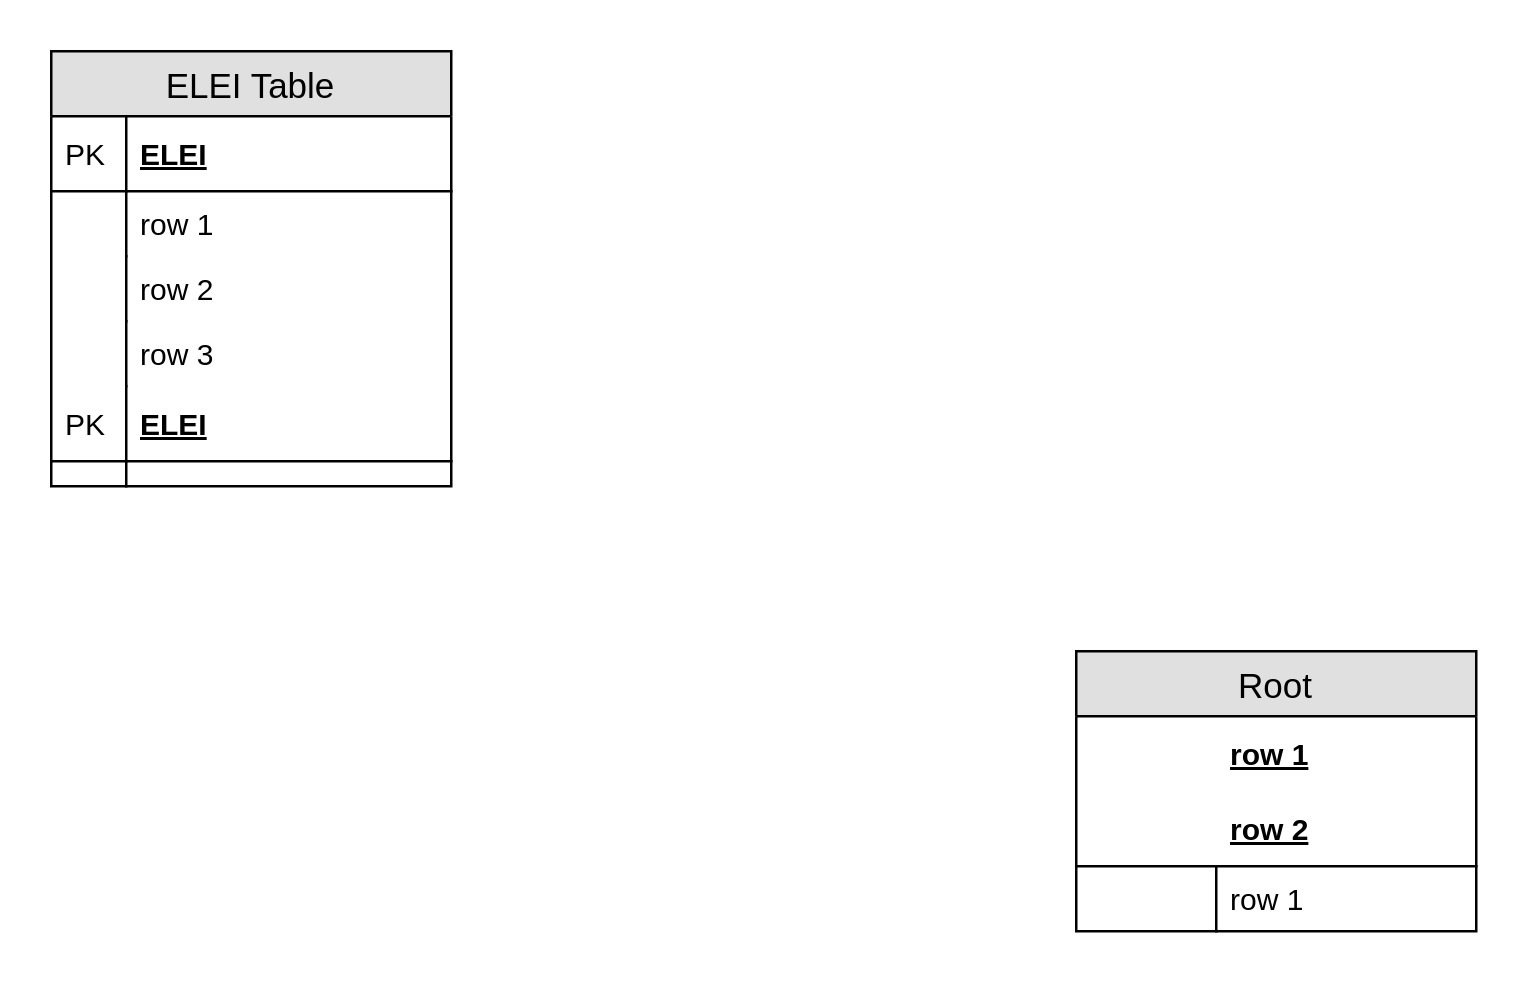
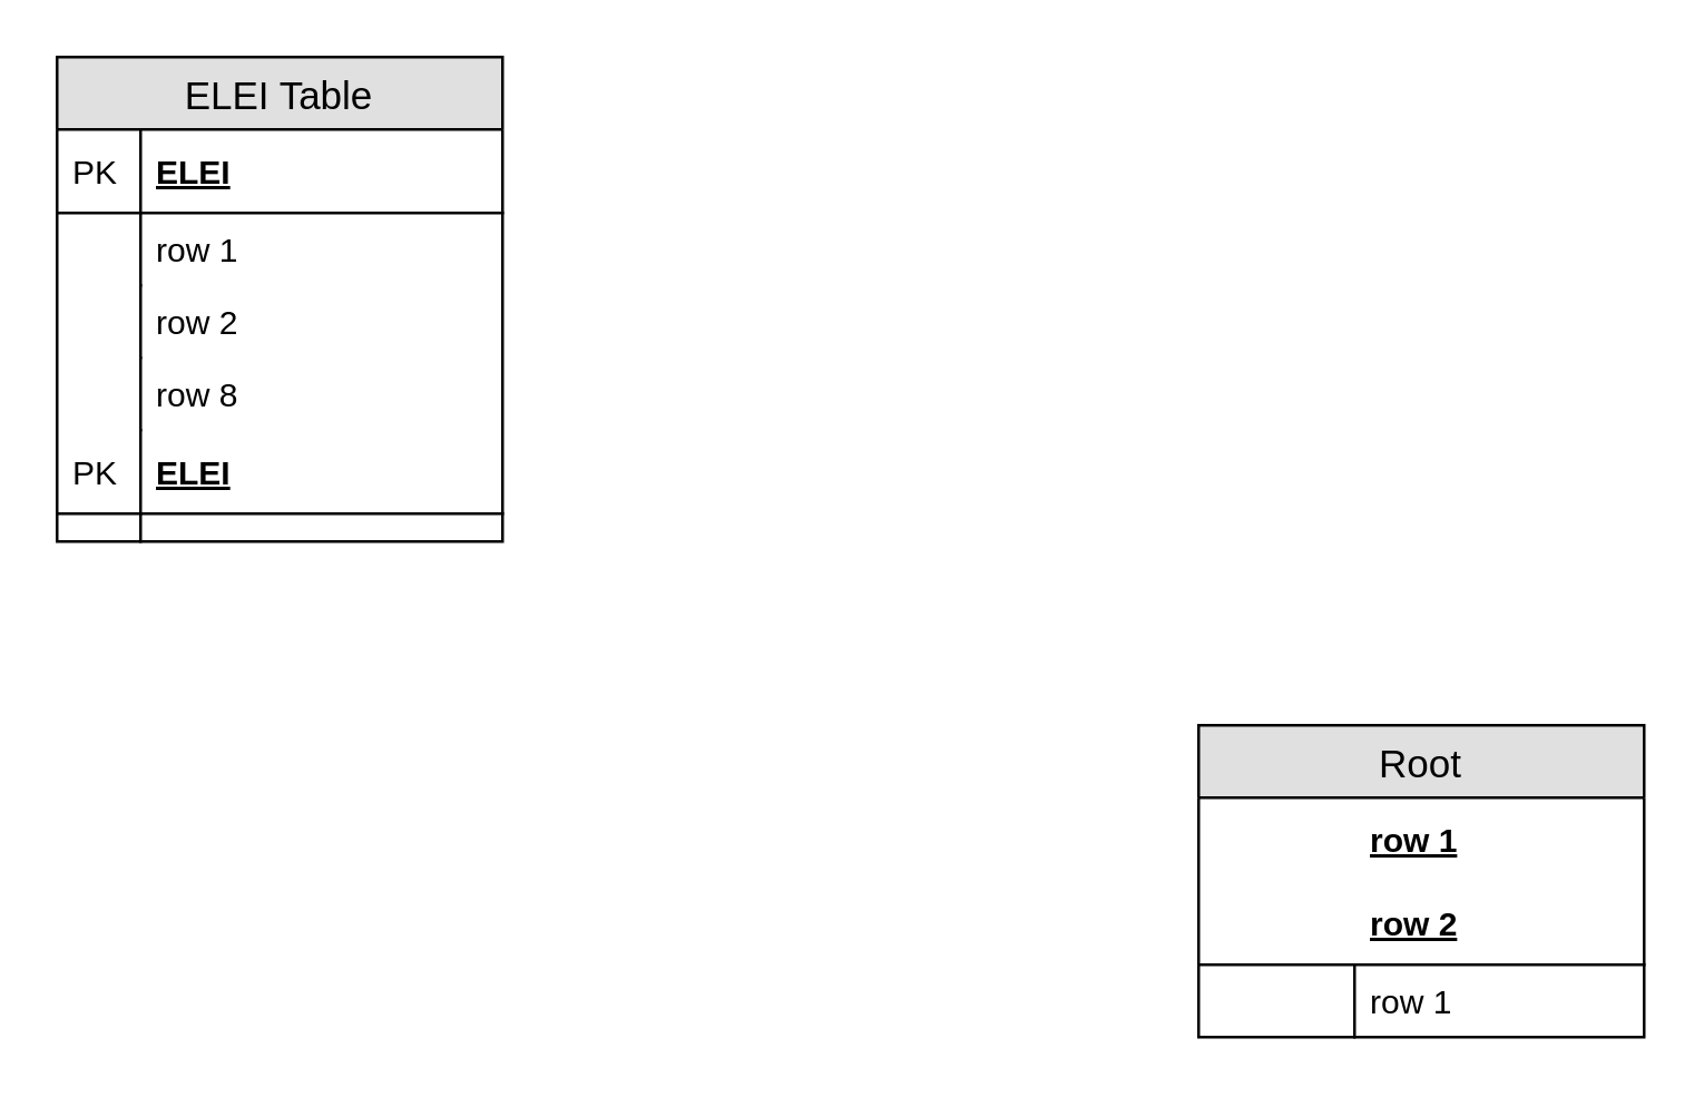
  <mxCell id="0" />
  <mxCell id="1" parent="0" />
  <mxCell id="2" value="ELEI Table" style="swimlane;fontStyle=0;childLayout=stackLayout;horizontal=1;startSize=26;fillColor=#e0e0e0;horizontalStack=0;resizeParent=1;resizeParentMax=0;resizeLast=0;collapsible=1;marginBottom=0;swimlaneFillColor=#ffffff;align=center;fontSize=14;" vertex="1" parent="1"><mxGeometry x="20" y="20" width="160" height="174" as="geometry" /></mxCell>
  <mxCell id="3" value="ELEI" style="shape=partialRectangle;top=0;left=0;right=0;bottom=1;align=left;verticalAlign=middle;fillColor=none;spacingLeft=34;spacingRight=4;overflow=hidden;rotatable=0;points=[[0,0.5],[1,0.5]];portConstraint=eastwest;dropTarget=0;fontStyle=5;fontSize=12;" vertex="1" parent="2"><mxGeometry y="26" width="160" height="30" as="geometry" /></mxCell>
  <mxCell id="4" value="PK" style="shape=partialRectangle;top=0;left=0;bottom=0;fillColor=none;align=left;verticalAlign=middle;spacingLeft=4;spacingRight=4;overflow=hidden;rotatable=0;points=[];portConstraint=eastwest;part=1;fontSize=12;" vertex="1" connectable="0" parent="3"><mxGeometry width="30" height="30" as="geometry" /></mxCell>
  <mxCell id="5" value="row 1" style="shape=partialRectangle;top=0;left=0;right=0;bottom=0;align=left;verticalAlign=top;fillColor=none;spacingLeft=34;spacingRight=4;overflow=hidden;rotatable=0;points=[[0,0.5],[1,0.5]];portConstraint=eastwest;dropTarget=0;fontSize=12;" vertex="1" parent="2"><mxGeometry y="56" width="160" height="26" as="geometry" /></mxCell>
  <mxCell id="6" value="" style="shape=partialRectangle;top=0;left=0;bottom=0;fillColor=none;align=left;verticalAlign=top;spacingLeft=4;spacingRight=4;overflow=hidden;rotatable=0;points=[];portConstraint=eastwest;part=1;fontSize=12;" vertex="1" connectable="0" parent="5"><mxGeometry width="30" height="26" as="geometry" /></mxCell>
  <mxCell id="7" value="row 2" style="shape=partialRectangle;top=0;left=0;right=0;bottom=0;align=left;verticalAlign=top;fillColor=none;spacingLeft=34;spacingRight=4;overflow=hidden;rotatable=0;points=[[0,0.5],[1,0.5]];portConstraint=eastwest;dropTarget=0;fontSize=12;" vertex="1" parent="2"><mxGeometry y="82" width="160" height="26" as="geometry" /></mxCell>
  <mxCell id="8" value="" style="shape=partialRectangle;top=0;left=0;bottom=0;fillColor=none;align=left;verticalAlign=top;spacingLeft=4;spacingRight=4;overflow=hidden;rotatable=0;points=[];portConstraint=eastwest;part=1;fontSize=12;" vertex="1" connectable="0" parent="7"><mxGeometry width="30" height="26" as="geometry" /></mxCell>
- <mxCell id="9" value="row 3" style="shape=partialRectangle;top=0;left=0;right=0;bottom=0;align=left;verticalAlign=top;fillColor=none;spacingLeft=34;spacingRight=4;overflow=hidden;rotatable=0;points=[[0,0.5],[1,0.5]];portConstraint=eastwest;dropTarget=0;fontSize=12;" vertex="1" parent="2"><mxGeometry y="108" width="160" height="26" as="geometry" /></mxCell>
+ <mxCell id="9" value="row 8" style="shape=partialRectangle;top=0;left=0;right=0;bottom=0;align=left;verticalAlign=top;fillColor=none;spacingLeft=34;spacingRight=4;overflow=hidden;rotatable=0;points=[[0,0.5],[1,0.5]];portConstraint=eastwest;dropTarget=0;fontSize=12;" vertex="1" parent="2"><mxGeometry y="108" width="160" height="26" as="geometry" /></mxCell>
  <mxCell id="10" value="" style="shape=partialRectangle;top=0;left=0;bottom=0;fillColor=none;align=left;verticalAlign=top;spacingLeft=4;spacingRight=4;overflow=hidden;rotatable=0;points=[];portConstraint=eastwest;part=1;fontSize=12;" vertex="1" connectable="0" parent="9"><mxGeometry width="30" height="26" as="geometry" /></mxCell>
  <mxCell id="11" value="ELEI" style="shape=partialRectangle;top=0;left=0;right=0;bottom=1;align=left;verticalAlign=middle;fillColor=none;spacingLeft=34;spacingRight=4;overflow=hidden;rotatable=0;points=[[0,0.5],[1,0.5]];portConstraint=eastwest;dropTarget=0;fontStyle=5;fontSize=12;" vertex="1" parent="2"><mxGeometry y="134" width="160" height="30" as="geometry" /></mxCell>
  <mxCell id="12" value="PK" style="shape=partialRectangle;top=0;left=0;bottom=0;fillColor=none;align=left;verticalAlign=middle;spacingLeft=4;spacingRight=4;overflow=hidden;rotatable=0;points=[];portConstraint=eastwest;part=1;fontSize=12;" vertex="1" connectable="0" parent="11"><mxGeometry width="30" height="30" as="geometry" /></mxCell>
  <mxCell id="13" value="" style="shape=partialRectangle;top=0;left=0;right=0;bottom=0;align=left;verticalAlign=top;fillColor=none;spacingLeft=34;spacingRight=4;overflow=hidden;rotatable=0;points=[[0,0.5],[1,0.5]];portConstraint=eastwest;dropTarget=0;fontSize=12;" vertex="1" parent="2"><mxGeometry y="164" width="160" height="10" as="geometry" /></mxCell>
  <mxCell id="14" value="" style="shape=partialRectangle;top=0;left=0;bottom=0;fillColor=none;align=left;verticalAlign=top;spacingLeft=4;spacingRight=4;overflow=hidden;rotatable=0;points=[];portConstraint=eastwest;part=1;fontSize=12;" vertex="1" connectable="0" parent="13"><mxGeometry width="30" height="10" as="geometry" /></mxCell>
  <mxCell id="15" value="Root" style="swimlane;fontStyle=0;childLayout=stackLayout;horizontal=1;startSize=26;fillColor=#e0e0e0;horizontalStack=0;resizeParent=1;resizeParentMax=0;resizeLast=0;collapsible=1;marginBottom=0;swimlaneFillColor=#ffffff;align=center;fontSize=14;" vertex="1" parent="1"><mxGeometry x="430" y="260" width="160" height="112" as="geometry" /></mxCell>
  <mxCell id="16" value="row 1" style="shape=partialRectangle;top=0;left=0;right=0;bottom=0;align=left;verticalAlign=middle;fillColor=none;spacingLeft=60;spacingRight=4;overflow=hidden;rotatable=0;points=[[0,0.5],[1,0.5]];portConstraint=eastwest;dropTarget=0;fontStyle=5;fontSize=12;" vertex="1" parent="15"><mxGeometry y="26" width="160" height="30" as="geometry" /></mxCell>
  <mxCell id="17" value="row 2" style="shape=partialRectangle;top=0;left=0;right=0;bottom=1;align=left;verticalAlign=middle;fillColor=none;spacingLeft=60;spacingRight=4;overflow=hidden;rotatable=0;points=[[0,0.5],[1,0.5]];portConstraint=eastwest;dropTarget=0;fontStyle=5;fontSize=12;" vertex="1" parent="15"><mxGeometry y="56" width="160" height="30" as="geometry" /></mxCell>
  <mxCell id="18" value="row 1" style="shape=partialRectangle;top=0;left=0;right=0;bottom=0;align=left;verticalAlign=top;fillColor=none;spacingLeft=60;spacingRight=4;overflow=hidden;rotatable=0;points=[[0,0.5],[1,0.5]];portConstraint=eastwest;dropTarget=0;fontSize=12;" vertex="1" parent="15"><mxGeometry y="86" width="160" height="26" as="geometry" /></mxCell>
  <mxCell id="19" value="" style="shape=partialRectangle;top=0;left=0;bottom=0;fillColor=none;align=left;verticalAlign=top;spacingLeft=4;spacingRight=4;overflow=hidden;rotatable=0;points=[];portConstraint=eastwest;part=1;fontSize=12;" vertex="1" connectable="0" parent="18"><mxGeometry width="56" height="26" as="geometry" /></mxCell>
